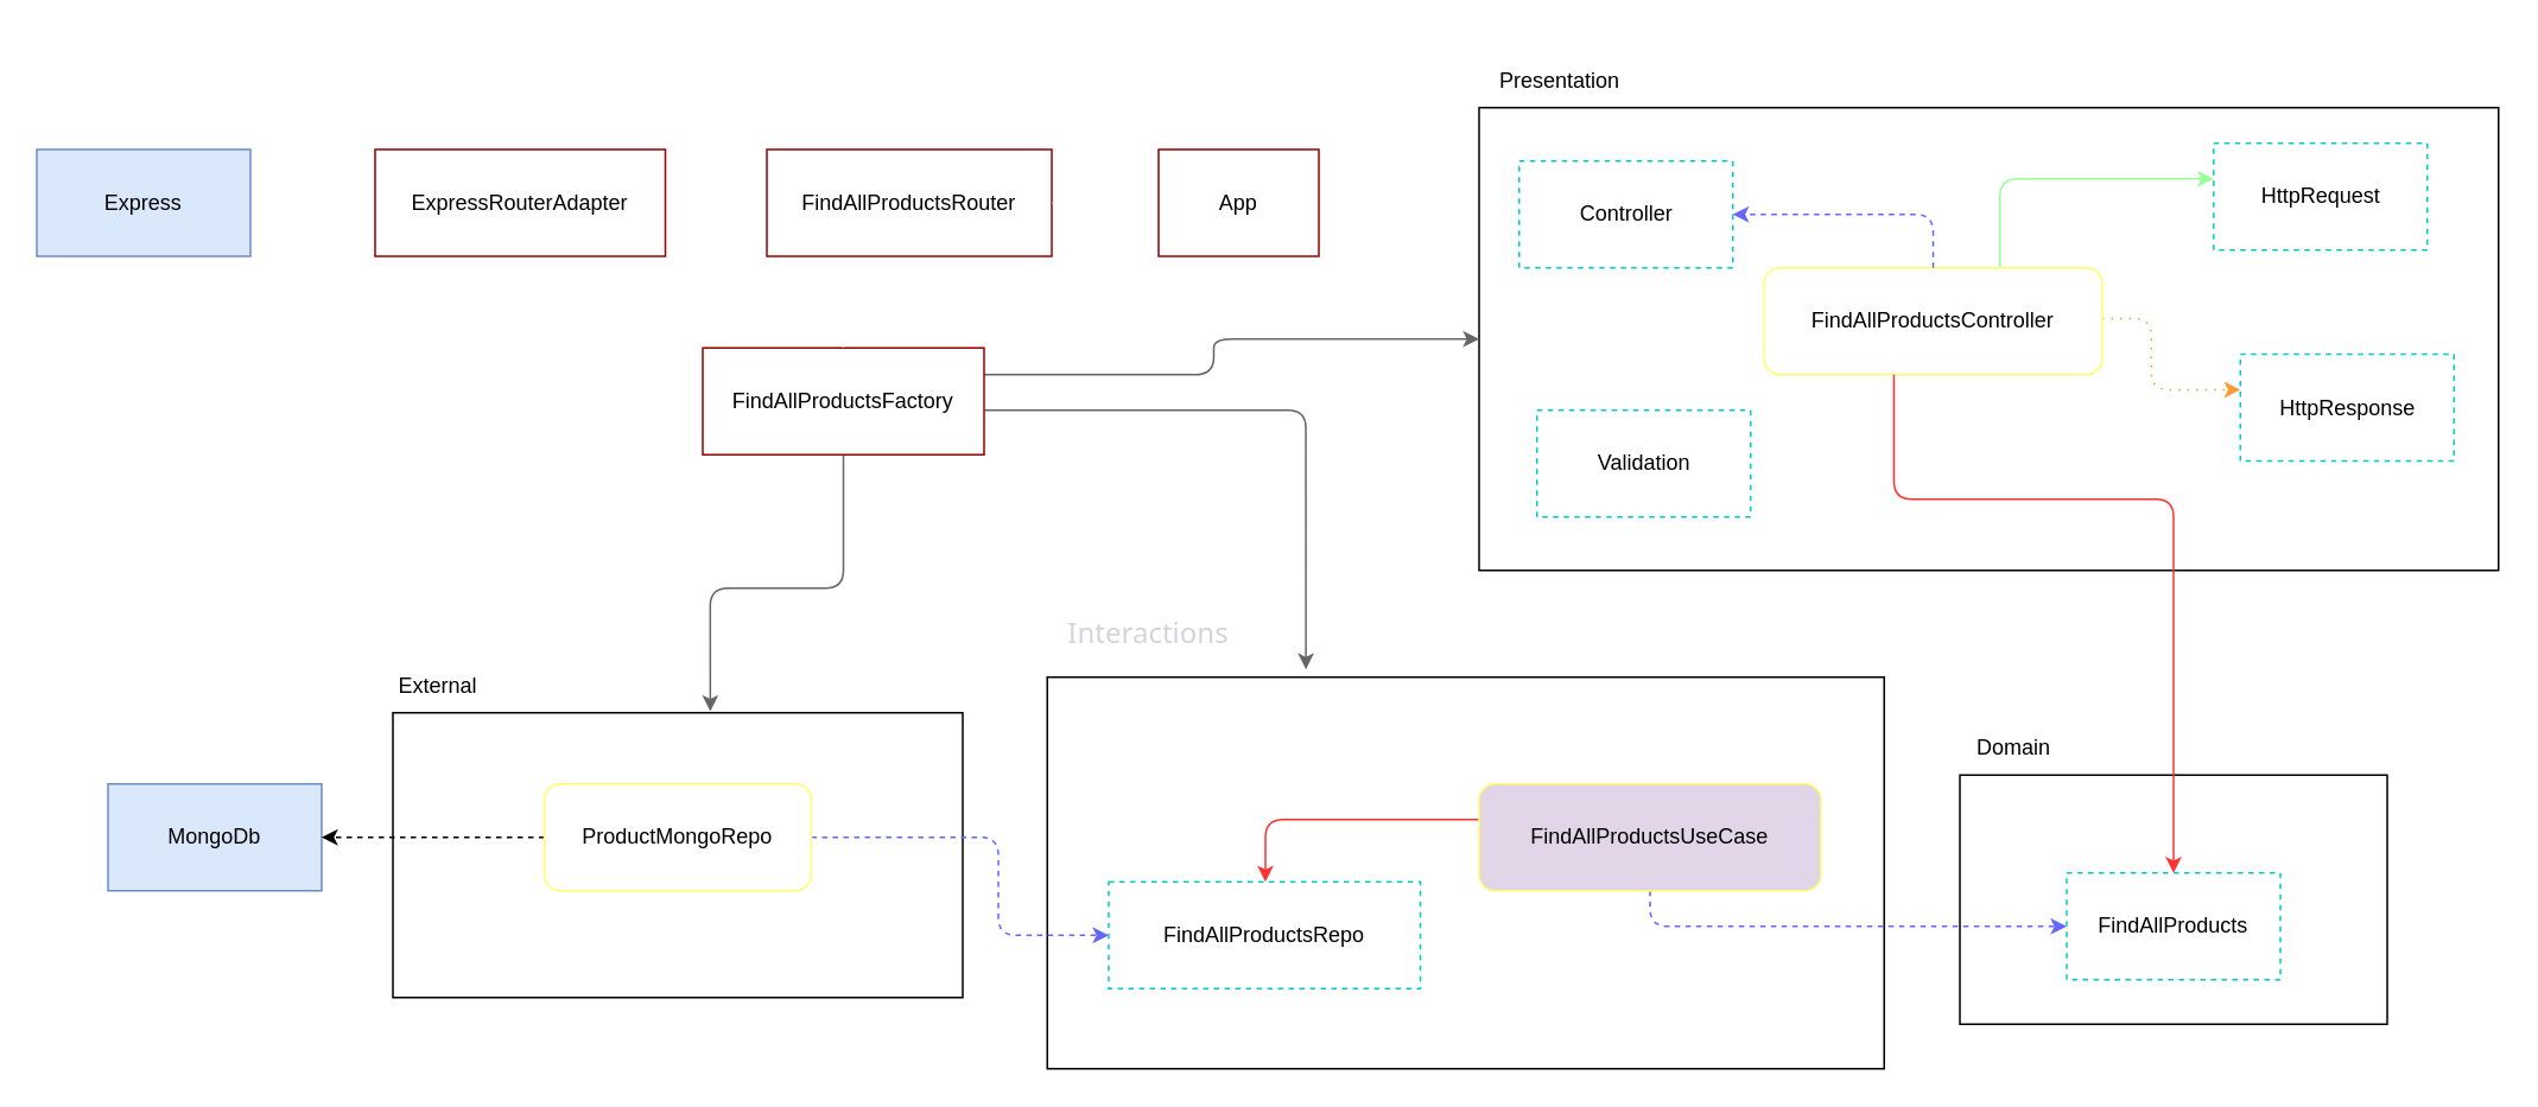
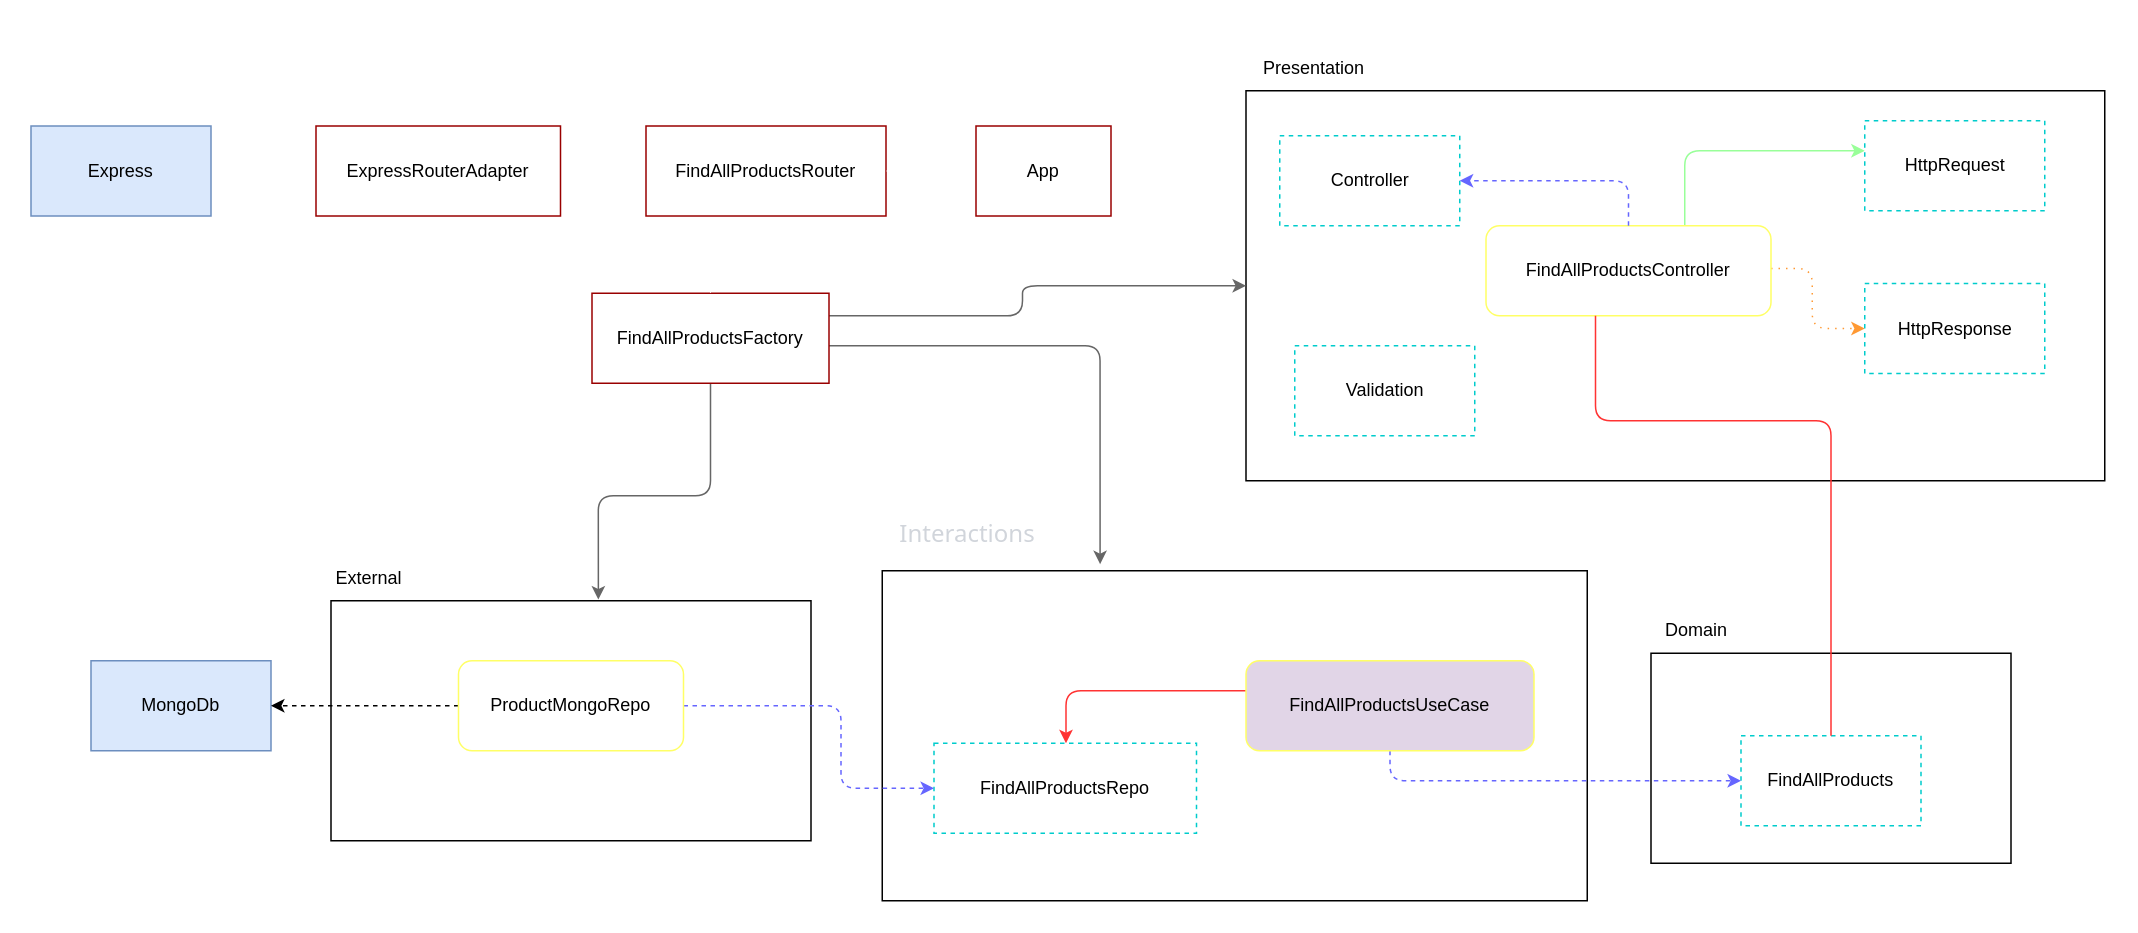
  <mxCell id="0" />
  <mxCell id="1" parent="0" />
  <mxCell id="2" value="" style="rounded=0;whiteSpace=wrap;html=1;" parent="1" vertex="1"><mxGeometry x="830" y="60" width="572.5" height="260" as="geometry" /></mxCell>
  <mxCell id="3" style="edgeStyle=orthogonalEdgeStyle;html=1;strokeColor=#99ff99;" parent="1" source="5" target="9" edge="1"><mxGeometry relative="1" as="geometry"><Array as="points"><mxPoint x="1122.5" y="100" /></Array></mxGeometry></mxCell>
  <mxCell id="4" style="edgeStyle=orthogonalEdgeStyle;html=1;strokeColor=#ff9933;dashed=1;dashPattern=1 4;" parent="1" source="5" target="10" edge="1"><mxGeometry relative="1" as="geometry"><Array as="points"><mxPoint x="1207.5" y="178.5" /><mxPoint x="1207.5" y="218.5" /></Array></mxGeometry></mxCell>
  <mxCell id="5" value="FindAllProductsController" style="rounded=1;whiteSpace=wrap;html=1;strokeColor=#FFFF66;" parent="1" vertex="1"><mxGeometry x="990" y="150" width="190" height="60" as="geometry" /></mxCell>
  <mxCell id="6" value="Presentation" style="text;html=1;strokeColor=none;fillColor=none;align=center;verticalAlign=middle;whiteSpace=wrap;rounded=0;" parent="1" vertex="1"><mxGeometry x="830" y="30" width="90.5" height="30" as="geometry" /></mxCell>
  <mxCell id="7" value="Controller" style="rounded=0;whiteSpace=wrap;html=1;strokeColor=#00CCCC;dashed=1;" parent="1" vertex="1"><mxGeometry x="852.5" y="90" width="120" height="60" as="geometry" /></mxCell>
  <mxCell id="8" value="" style="endArrow=classic;html=1;fillColor=#a20025;strokeColor=#6666FF;dashed=1;exitX=0.5;exitY=0;exitDx=0;exitDy=0;entryX=1;entryY=0.5;entryDx=0;entryDy=0;" parent="1" source="5" target="7" edge="1"><mxGeometry width="50" height="50" relative="1" as="geometry"><mxPoint x="1112.5" y="90" as="sourcePoint" /><mxPoint x="1232.5" y="90" as="targetPoint" /><Array as="points"><mxPoint x="1085" y="120" /></Array></mxGeometry></mxCell>
  <mxCell id="9" value="HttpRequest" style="rounded=0;whiteSpace=wrap;html=1;strokeColor=#00CCCC;dashed=1;" parent="1" vertex="1"><mxGeometry x="1242.5" y="80" width="120" height="60" as="geometry" /></mxCell>
- <mxCell id="10" value="HttpResponse" style="rounded=0;whiteSpace=wrap;html=1;strokeColor=#00CCCC;dashed=1;" parent="1" vertex="1"><mxGeometry x="1257.5" y="198.5" width="120" height="60" as="geometry" /></mxCell>
+ <mxCell id="10" value="HttpResponse" style="rounded=0;whiteSpace=wrap;html=1;strokeColor=#00CCCC;dashed=1;" parent="1" vertex="1"><mxGeometry x="1242.5" y="188.5" width="120" height="60" as="geometry" /></mxCell>
  <mxCell id="11" value="Validation" style="rounded=0;whiteSpace=wrap;html=1;strokeColor=#00CCCC;dashed=1;" parent="1" vertex="1"><mxGeometry x="862.5" y="230" width="120" height="60" as="geometry" /></mxCell>
  <mxCell id="12" value="" style="rounded=0;whiteSpace=wrap;html=1;" parent="1" vertex="1"><mxGeometry x="1100" y="435" width="240" height="140" as="geometry" /></mxCell>
  <mxCell id="13" value="Domain" style="text;html=1;align=center;verticalAlign=middle;resizable=0;points=[];autosize=1;strokeColor=none;fillColor=none;" parent="1" vertex="1"><mxGeometry x="1100" y="405" width="60" height="30" as="geometry" /></mxCell>
  <mxCell id="14" value="FindAllProducts" style="rounded=0;whiteSpace=wrap;html=1;strokeColor=#00CCCC;dashed=1;" parent="1" vertex="1"><mxGeometry x="1160" y="490" width="120" height="60" as="geometry" /></mxCell>
- <mxCell id="15" style="edgeStyle=orthogonalEdgeStyle;html=1;strokeColor=#FF3333;" parent="1" source="5" target="14" edge="1"><mxGeometry relative="1" as="geometry"><Array as="points"><mxPoint x="1063" y="280" /><mxPoint x="1220" y="280" /></Array></mxGeometry></mxCell>
+ <mxCell id="15" style="edgeStyle=orthogonalEdgeStyle;html=1;strokeColor=#FF3333;endArrow=none;" parent="1" source="5" target="14" edge="1"><mxGeometry relative="1" as="geometry"><Array as="points"><mxPoint x="1063" y="280" /><mxPoint x="1220" y="280" /></Array></mxGeometry></mxCell>
  <mxCell id="16" value="" style="rounded=0;whiteSpace=wrap;html=1;" parent="1" vertex="1"><mxGeometry x="587.5" y="380" width="470" height="220" as="geometry" /></mxCell>
  <mxCell id="17" style="edgeStyle=orthogonalEdgeStyle;html=1;strokeColor=#ff3333;" parent="1" source="19" target="21" edge="1"><mxGeometry relative="1" as="geometry"><Array as="points"><mxPoint x="710" y="460" /></Array></mxGeometry></mxCell>
  <mxCell id="18" style="edgeStyle=orthogonalEdgeStyle;html=1;strokeColor=#6666FF;fillColor=#a20025;dashed=1;" parent="1" source="19" target="14" edge="1"><mxGeometry relative="1" as="geometry"><Array as="points"><mxPoint x="926" y="520" /></Array></mxGeometry></mxCell>
  <mxCell id="19" value="FindAllProductsUseCase" style="rounded=1;whiteSpace=wrap;html=1;strokeColor=#FFFF66;fillColor=#e1d5e7;" parent="1" vertex="1"><mxGeometry x="830" y="440" width="192" height="60" as="geometry" /></mxCell>
  <mxCell id="20" value="&lt;div style=&quot;text-align: start;&quot;&gt;&lt;span style=&quot;background-color: initial; font-size: 16px;&quot;&gt;&lt;font face=&quot;Söhne, ui-sans-serif, system-ui, -apple-system, Segoe UI, Roboto, Ubuntu, Cantarell, Noto Sans, sans-serif, Helvetica Neue, Arial, Apple Color Emoji, Segoe UI Emoji, Segoe UI Symbol, Noto Color Emoji&quot; color=&quot;#d1d5db&quot;&gt;Interactions&lt;/font&gt;&lt;/span&gt;&lt;/div&gt;" style="text;html=1;strokeColor=none;fillColor=none;align=center;verticalAlign=middle;whiteSpace=wrap;rounded=0;" parent="1" vertex="1"><mxGeometry x="587.5" y="340" width="112.5" height="30" as="geometry" /></mxCell>
  <mxCell id="21" value="FindAllProductsRepo" style="rounded=0;whiteSpace=wrap;html=1;strokeColor=#00CCCC;dashed=1;" parent="1" vertex="1"><mxGeometry x="622" y="495" width="175" height="60" as="geometry" /></mxCell>
  <mxCell id="22" value="" style="rounded=0;whiteSpace=wrap;html=1;" parent="1" vertex="1"><mxGeometry x="220" y="400" width="320" height="160" as="geometry" /></mxCell>
  <mxCell id="23" value="External" style="text;html=1;align=center;verticalAlign=middle;resizable=0;points=[];autosize=1;strokeColor=none;fillColor=none;" parent="1" vertex="1"><mxGeometry x="210" y="370" width="70" height="30" as="geometry" /></mxCell>
  <mxCell id="24" value="&lt;font color=&quot;#000000&quot;&gt;MongoDb&lt;/font&gt;" style="rounded=0;whiteSpace=wrap;html=1;fillColor=#dae8fc;strokeColor=#6c8ebf;" parent="1" vertex="1"><mxGeometry x="60" y="440" width="120" height="60" as="geometry" /></mxCell>
  <mxCell id="25" style="edgeStyle=orthogonalEdgeStyle;html=1;entryX=0;entryY=0.5;entryDx=0;entryDy=0;strokeColor=#6666FF;fillColor=#a20025;dashed=1;" parent="1" source="27" target="21" edge="1"><mxGeometry relative="1" as="geometry"><Array as="points"><mxPoint x="560" y="470" /><mxPoint x="560" y="525" /></Array></mxGeometry></mxCell>
  <mxCell id="26" style="edgeStyle=orthogonalEdgeStyle;html=1;dashed=1;" parent="1" source="27" target="24" edge="1"><mxGeometry relative="1" as="geometry" /></mxCell>
  <mxCell id="27" value="ProductMongoRepo" style="rounded=1;whiteSpace=wrap;html=1;strokeColor=#FFFF66;" parent="1" vertex="1"><mxGeometry x="305" y="440" width="150" height="60" as="geometry" /></mxCell>
  <mxCell id="28" value="" style="rounded=0;whiteSpace=wrap;html=1;strokeColor=#FFFFFF;fontColor=#000000;" parent="1" vertex="1"><mxGeometry x="170" y="50" width="610" height="260" as="geometry" /></mxCell>
  <mxCell id="29" value="&lt;font color=&quot;#ffffff&quot;&gt;Main&lt;/font&gt;" style="text;html=1;align=center;verticalAlign=middle;resizable=0;points=[];autosize=1;strokeColor=none;fillColor=none;fontColor=#000000;" parent="1" vertex="1"><mxGeometry x="170" y="20" width="50" height="30" as="geometry" /></mxCell>
  <mxCell id="30" style="edgeStyle=orthogonalEdgeStyle;html=1;entryX=0.557;entryY=-0.005;entryDx=0;entryDy=0;entryPerimeter=0;strokeColor=#666666;" parent="1" source="33" target="22" edge="1"><mxGeometry relative="1" as="geometry"><Array as="points"><mxPoint x="473" y="330" /><mxPoint x="398" y="330" /></Array></mxGeometry></mxCell>
  <mxCell id="31" style="edgeStyle=orthogonalEdgeStyle;html=1;strokeColor=#666666;" parent="1" source="33" target="2" edge="1"><mxGeometry relative="1" as="geometry"><Array as="points"><mxPoint x="681" y="210" /><mxPoint x="681" y="190" /></Array></mxGeometry></mxCell>
  <mxCell id="32" style="edgeStyle=orthogonalEdgeStyle;html=1;entryX=0.309;entryY=-0.02;entryDx=0;entryDy=0;entryPerimeter=0;strokeColor=#666666;" parent="1" source="33" target="16" edge="1"><mxGeometry relative="1" as="geometry"><Array as="points"><mxPoint x="733" y="230" /></Array></mxGeometry></mxCell>
  <mxCell id="33" value="FindAllProductsFactory" style="rounded=0;whiteSpace=wrap;html=1;strokeColor=#990000;gradientColor=none;" parent="1" vertex="1"><mxGeometry x="394" y="195" width="158" height="60" as="geometry" /></mxCell>
  <mxCell id="34" style="edgeStyle=orthogonalEdgeStyle;html=1;strokeColor=#FFFFFF;fontColor=#FFFFFF;dashed=1;" parent="1" source="35" target="40" edge="1"><mxGeometry relative="1" as="geometry" /></mxCell>
  <mxCell id="35" value="ExpressRouterAdapter" style="rounded=0;whiteSpace=wrap;html=1;strokeColor=#990000;gradientColor=none;" parent="1" vertex="1"><mxGeometry x="210" y="83.5" width="163" height="60" as="geometry" /></mxCell>
  <mxCell id="36" style="edgeStyle=orthogonalEdgeStyle;html=1;strokeColor=#FFFFFF;fontColor=#FFFFFF;" parent="1" source="37" target="33" edge="1"><mxGeometry relative="1" as="geometry" /></mxCell>
  <mxCell id="37" value="FindAllProductsRouter" style="rounded=0;whiteSpace=wrap;html=1;strokeColor=#990000;gradientColor=none;" parent="1" vertex="1"><mxGeometry x="430" y="83.5" width="160" height="60" as="geometry" /></mxCell>
  <mxCell id="38" style="edgeStyle=orthogonalEdgeStyle;html=1;entryX=1;entryY=0.5;entryDx=0;entryDy=0;strokeColor=#FFFFFF;fontColor=#FFFFFF;" parent="1" source="39" target="37" edge="1"><mxGeometry relative="1" as="geometry" /></mxCell>
  <mxCell id="39" value="App" style="rounded=0;whiteSpace=wrap;html=1;strokeColor=#990000;gradientColor=none;" parent="1" vertex="1"><mxGeometry x="650" y="83.5" width="90" height="60" as="geometry" /></mxCell>
  <mxCell id="40" value="&lt;font color=&quot;#000000&quot;&gt;Express&lt;/font&gt;" style="rounded=0;whiteSpace=wrap;html=1;fillColor=#dae8fc;strokeColor=#6c8ebf;" parent="1" vertex="1"><mxGeometry x="20" y="83.5" width="120" height="60" as="geometry" /></mxCell>
